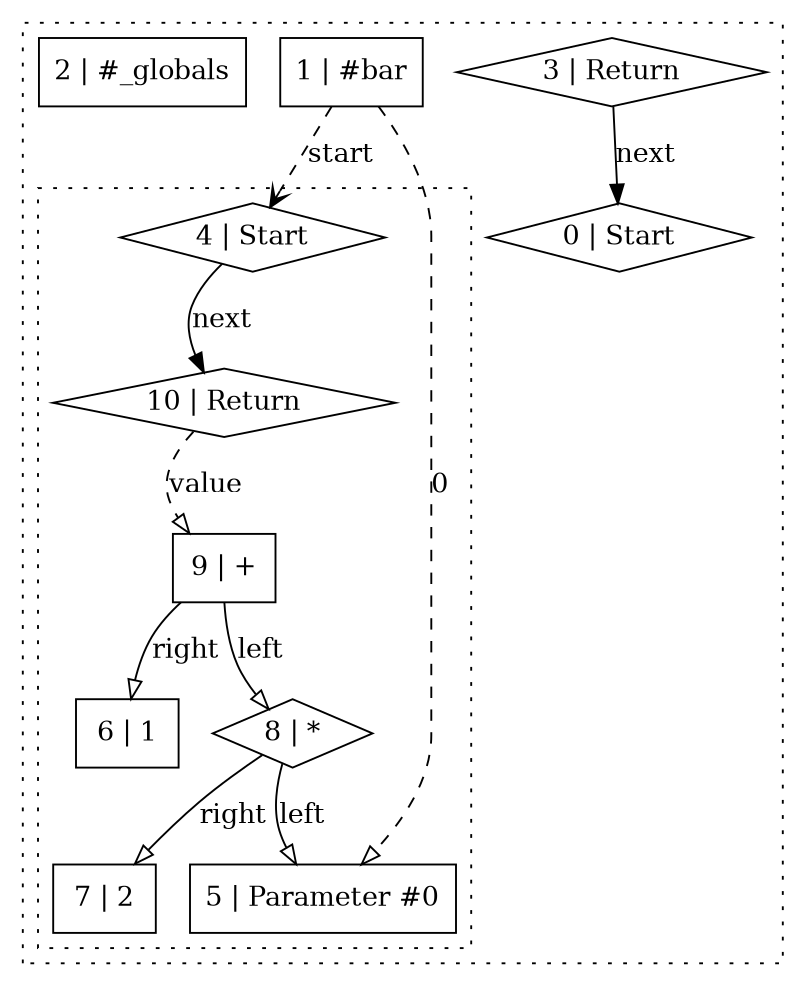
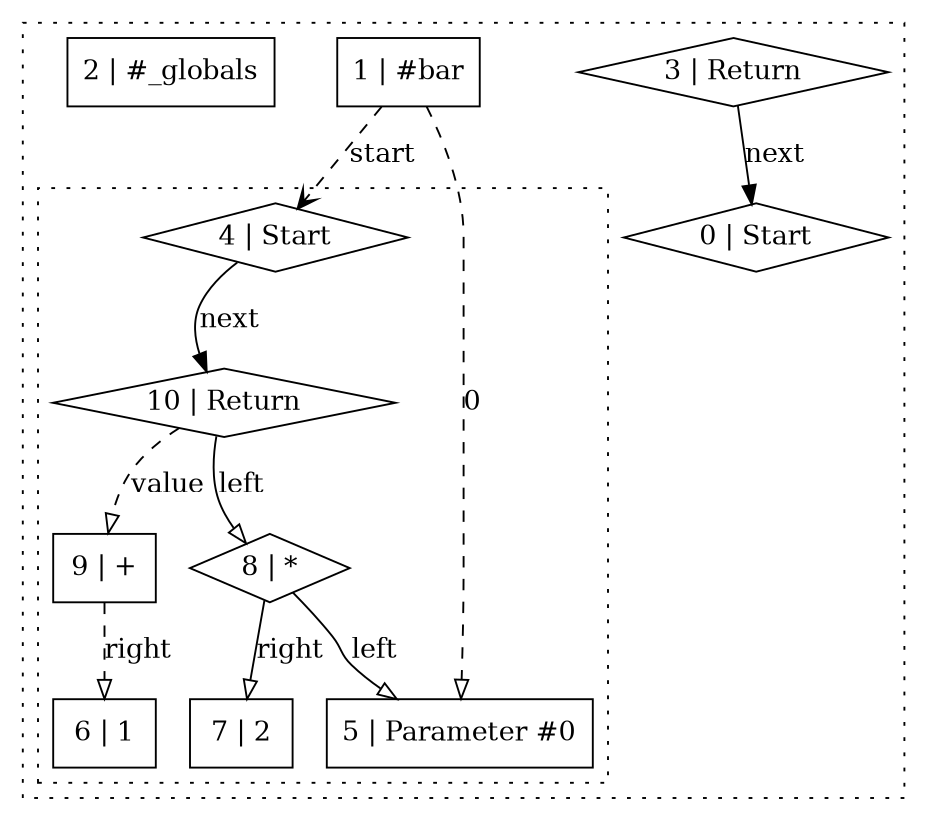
  digraph {
    node [shape=rectangle]
    edge [arrowhead=onormal]
    n1 [label="4 | Start" shape=diamond]
    n2 [label="10 | Return" shape=diamond]
    n3 [label="5 | Parameter #0"]
    n4 [label="6 | 1"]
    n5 [label="7 | 2"]
    n6 [label="8 | *" shape=diamond]
    n7 [label="9 | +"]
    n8 [label="0 | Start" shape=diamond]
    n9 [label="3 | Return" shape=diamond]
    n10 [label="1 | #bar"]
    n11 [label="2 | #_globals"]
    subgraph cluster_1 {
      style=dotted
      n8
      n9
      n10
      n11
      subgraph cluster_2 {
        style=dotted
        n1
        n2
        n3
        n4
        n5
        n6
        n7
      }
    }
    n1 -> n2 [arrowhead=normal label=next]
    n2 -> n7 [label=value style=dashed]
    n6 -> n3 [label=left]
    n6 -> n5 [label=right]
-   n7 -> n4 [label=right]
-   n7 -> n6 [label=left]
+   n7 -> n4 [label=right style=dashed]
+   n2 -> n6 [label=left]
    n9 -> n8 [arrowhead=normal label=next]
    n10 -> n1 [arrowhead=vee label=start style=dashed]
    n10 -> n3 [label=0 style=dashed]
  }
